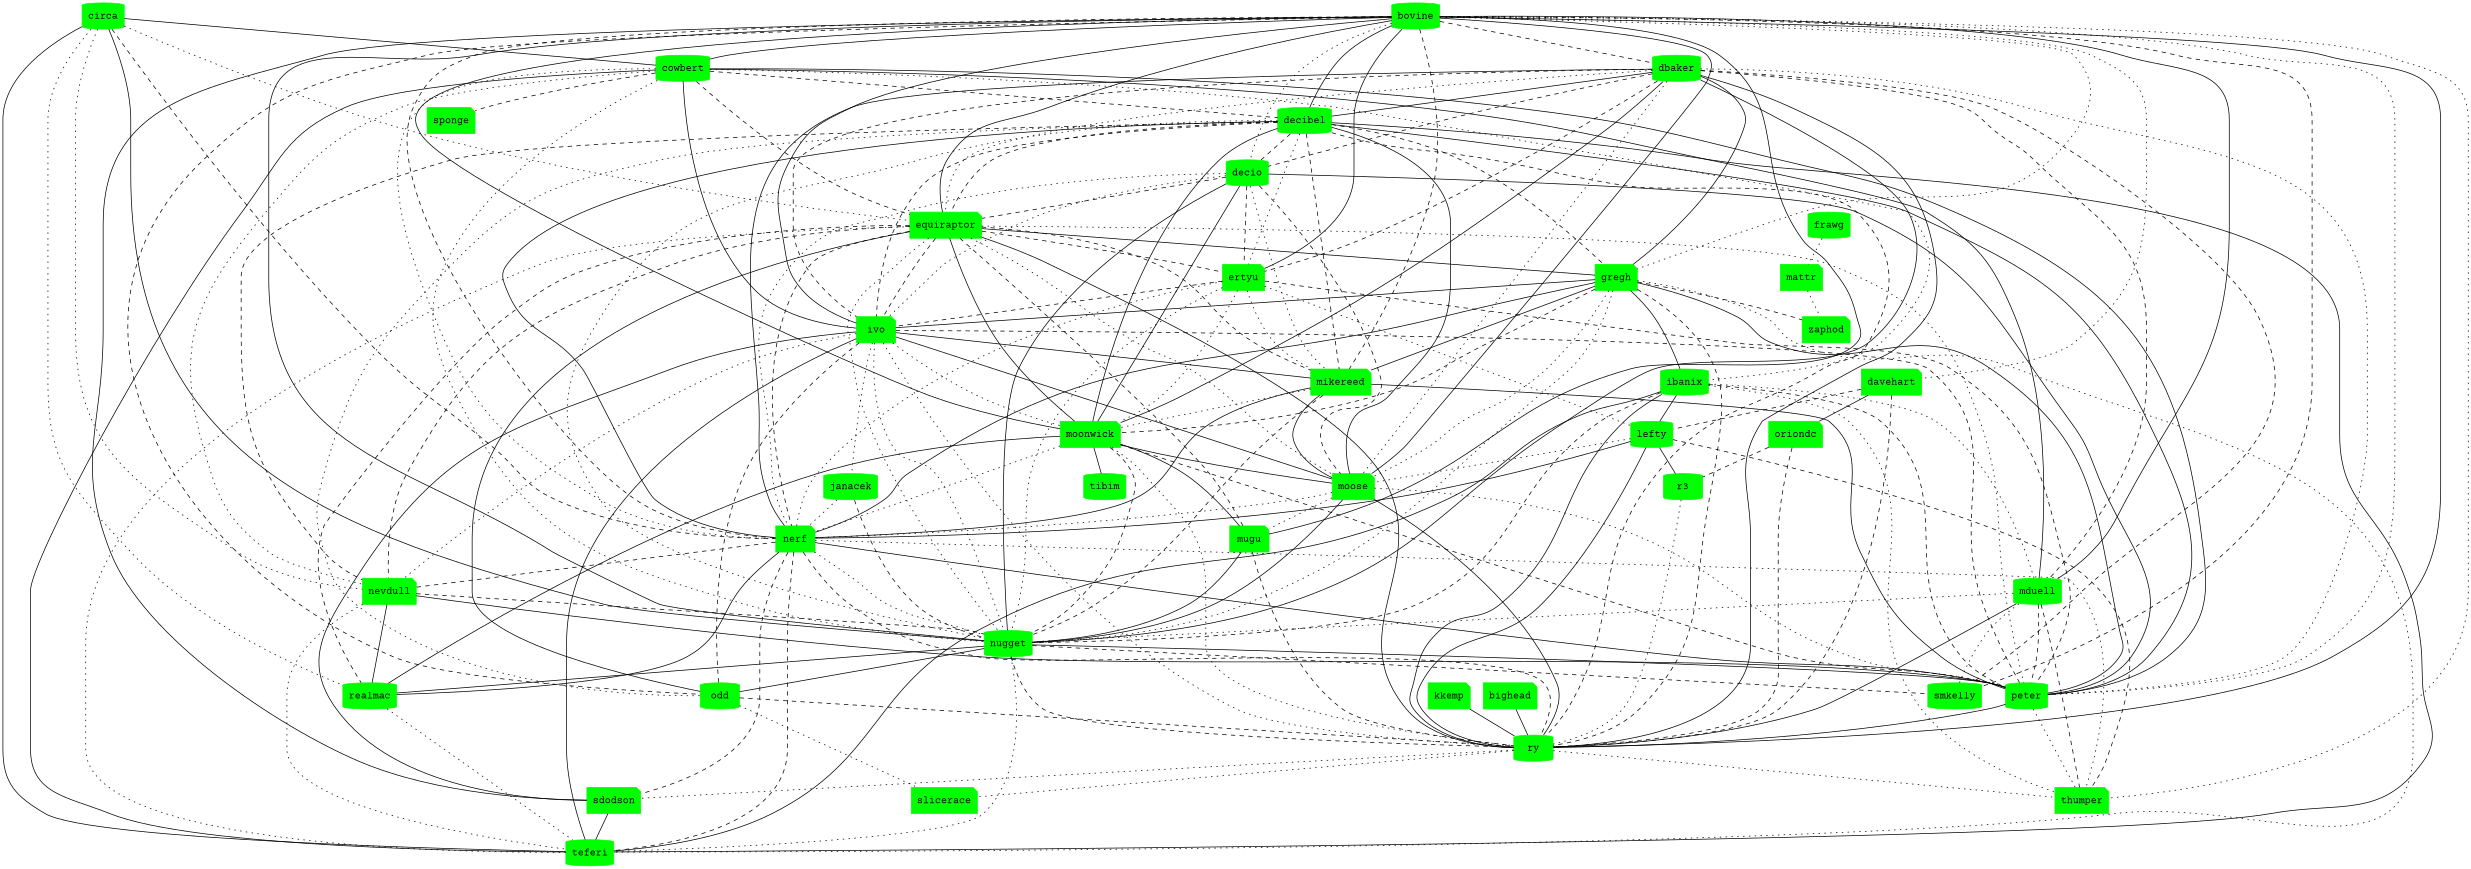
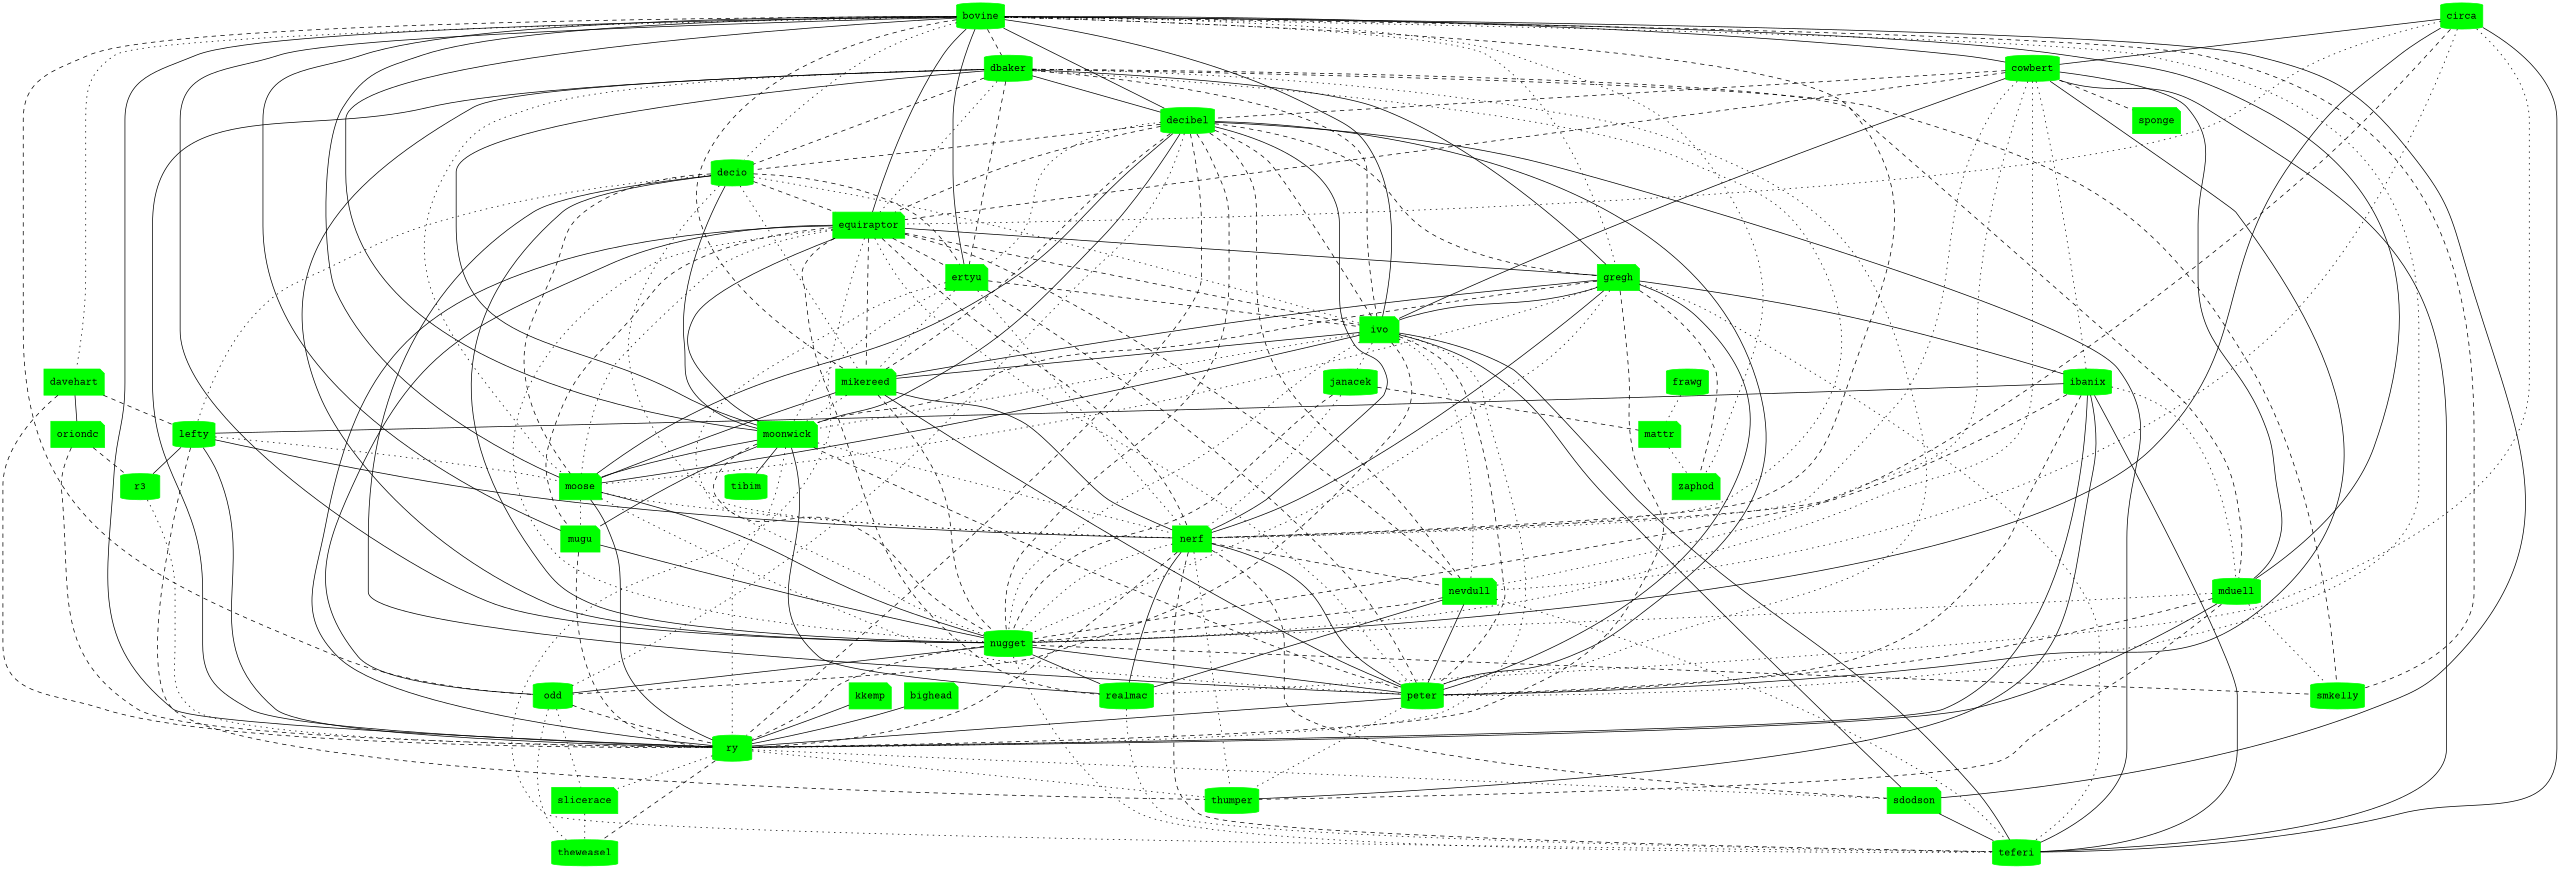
  graph {
    fontname="Courier Prime"
    node [color=green fontname="Courier Prime" shape=cylinder style=filled]
    edge [fontname="Courier Prime" style=solid]
    bighead [shape=note]
    ry
    sdodson [shape=note]
-   thumper [shape=note]
+   thumper
    slicerace [shape=note]
+   theweasel
    bovine
    cowbert
    davehart [shape=note]
    dbaker
    decibel
    decio
    equiraptor [shape=note]
    ertyu [shape=note]
    gregh [shape=note]
    ivo [shape=note]
    mduell
    mikereed [shape=note]
    moonwick [shape=note]
    moose [shape=note]
    mugu [shape=note]
    nerf [shape=note]
    nugget
    odd
    peter
    smkelly
    nevdull [shape=note]
    teferi
    ibanix
    sponge [shape=note]
    lefty
    oriondc [shape=note]
    realmac
    zaphod [shape=note]
    janacek
    tibim
    circa
    r3
    mattr [shape=note]
    frawg
    kkemp [shape=note]
    bighead -- ry
    ry -- sdodson [style=dotted]
    ry -- thumper [style=dotted]
    ry -- slicerace [style=dotted]
+   ry -- theweasel [style=dashed]
    sdodson -- teferi
+   slicerace -- theweasel [style=dotted]
    bovine -- ry
    bovine -- sdodson
-   bovine -- thumper [style=dotted]
+   bovine -- zaphod [style=dotted]
    bovine -- cowbert
    bovine -- davehart [style=dotted]
    bovine -- dbaker [style=dashed]
    bovine -- decibel
    bovine -- decio [style=dotted]
    bovine -- equiraptor
    bovine -- ertyu
    bovine -- gregh [style=dotted]
    bovine -- ivo
    bovine -- mduell
    bovine -- mikereed [style=dashed]
    bovine -- moonwick
    bovine -- moose
    bovine -- mugu
    bovine -- nerf [style=dashed]
    bovine -- nugget
    bovine -- odd [style=dashed]
    bovine -- peter [style=dotted]
    bovine -- smkelly [style=dashed]
    cowbert -- decibel [style=dashed]
    cowbert -- equiraptor [style=dashed]
    cowbert -- ivo
    cowbert -- mduell
    cowbert -- nerf [style=dotted]
    cowbert -- nugget [style=dotted]
    cowbert -- peter
    cowbert -- nevdull [style=dotted]
    cowbert -- teferi
    cowbert -- ibanix [style=dotted]
    cowbert -- sponge [style=dashed]
    davehart -- ry [style=dashed]
    davehart -- lefty [style=dashed]
    davehart -- oriondc
    dbaker -- ry
    dbaker -- decibel
    dbaker -- decio [style=dashed]
    dbaker -- equiraptor [style=dotted]
    dbaker -- ertyu [style=dashed]
    dbaker -- gregh
    dbaker -- ivo [style=dashed]
    dbaker -- mduell [style=dashed]
    dbaker -- moonwick
    dbaker -- moose [style=dotted]
-   dbaker -- nerf
+   dbaker -- nerf [style=dotted]
    dbaker -- nugget
    dbaker -- peter [style=dotted]
    dbaker -- smkelly [style=dashed]
    decibel -- ry [style=dashed]
    decibel -- decio [style=dashed]
    decibel -- equiraptor [style=dashed]
    decibel -- ertyu [style=dotted]
    decibel -- gregh [style=dashed]
    decibel -- ivo [style=dashed]
    decibel -- mikereed [style=dashed]
    decibel -- moonwick
    decibel -- moose
    decibel -- nerf
-   decibel -- nugget [style=dotted]
+   decibel -- nugget [style=dashed]
    decibel -- odd [style=dotted]
    decibel -- peter
    decibel -- nevdull [style=dashed]
    decibel -- teferi
    decio -- equiraptor [style=dashed]
    decio -- ertyu [style=dashed]
    decio -- ivo [style=dotted]
    decio -- mikereed [style=dotted]
    decio -- moonwick
    decio -- moose [style=dashed]
    decio -- nerf [style=dotted]
    decio -- nugget
    decio -- peter
    equiraptor -- ry
    equiraptor -- ertyu [style=dashed]
    equiraptor -- gregh
    equiraptor -- ivo [style=dashed]
    equiraptor -- mikereed [style=dashed]
    equiraptor -- moonwick
    equiraptor -- moose [style=dotted]
    equiraptor -- mugu [style=dashed]
    equiraptor -- nerf [style=dashed]
    equiraptor -- nugget [style=dotted]
    equiraptor -- odd
    equiraptor -- peter [style=dotted]
    equiraptor -- nevdull [style=dashed]
    equiraptor -- teferi [style=dotted]
    equiraptor -- realmac [style=dashed]
    ertyu -- ivo [style=dashed]
    ertyu -- mikereed [style=dotted]
    ertyu -- moonwick [style=dotted]
    ertyu -- nerf [style=dotted]
    ertyu -- nugget [style=dotted]
    ertyu -- peter [style=dashed]
-   ertyu -- lefty [style=dotted]
+   decio -- lefty [style=dotted]
    gregh -- ry [style=dashed]
    gregh -- ivo
    gregh -- mikereed
    gregh -- moonwick [style=dashed]
    gregh -- moose [style=dotted]
    gregh -- nerf
    gregh -- nugget [style=dotted]
    gregh -- peter
    gregh -- teferi [style=dotted]
    gregh -- ibanix
    gregh -- zaphod [style=dashed]
    ivo -- ry [style=dotted]
    ivo -- sdodson
    ivo -- mikereed
    ivo -- moonwick [style=dotted]
    ivo -- moose
    ivo -- nugget [style=dotted]
    ivo -- odd [style=dashed]
    ivo -- peter [style=dashed]
    ivo -- nevdull [style=dotted]
    ivo -- teferi
    ivo -- janacek [style=dotted]
    mduell -- ry
    mduell -- thumper [style=dashed]
    mduell -- nugget [style=dotted]
    mduell -- peter [style=dashed]
    mduell -- smkelly [style=dotted]
    mikereed -- moonwick [style=dotted]
    mikereed -- moose
    mikereed -- nerf
    mikereed -- nugget [style=dashed]
    mikereed -- peter
    moonwick -- ry [style=dotted]
    moonwick -- moose
    moonwick -- mugu
    moonwick -- nerf [style=dotted]
    moonwick -- nugget [style=dashed]
    moonwick -- peter [style=dashed]
    moonwick -- realmac
    moonwick -- tibim
    moose -- ry
    moose -- mugu [style=dotted]
    moose -- nerf [style=dotted]
    moose -- nugget
    moose -- peter [style=dotted]
    mugu -- ry [style=dashed]
    mugu -- nugget
    nerf -- ry [style=dashed]
    nerf -- sdodson [style=dashed]
    nerf -- thumper [style=dotted]
    nerf -- nugget [style=dotted]
    nerf -- peter
    nerf -- nevdull [style=dashed]
    nerf -- teferi [style=dashed]
    nerf -- realmac
    nugget -- ry [style=dashed]
    nugget -- odd
    nugget -- peter
    nugget -- smkelly [style=dashed]
    nugget -- teferi [style=dotted]
    nugget -- realmac
    odd -- ry [style=dashed]
    odd -- slicerace [style=dotted]
+   odd -- theweasel [style=dotted]
    peter -- ry
    peter -- thumper [style=dotted]
    nevdull -- nugget [style=dashed]
    nevdull -- peter
    nevdull -- teferi [style=dotted]
    nevdull -- realmac
    ibanix -- ry
-   ibanix -- thumper [style=dotted]
+   ibanix -- thumper
    ibanix -- mduell [style=dotted]
    ibanix -- nugget [style=dashed]
    ibanix -- peter [style=dashed]
    ibanix -- teferi
    ibanix -- lefty
    lefty -- ry
    lefty -- thumper [style=dashed]
    lefty -- moose [style=dotted]
    lefty -- nerf
    lefty -- r3
    oriondc -- ry [style=dashed]
    oriondc -- r3 [style=dashed]
    realmac -- teferi [style=dotted]
    janacek -- nerf [style=dotted]
    janacek -- nugget [style=dashed]
+   janacek -- mattr [style=dashed]
    circa -- cowbert
    circa -- equiraptor [style=dotted]
    circa -- nerf [style=dashed]
    circa -- nugget
    circa -- nevdull [style=dotted]
    circa -- teferi
    circa -- realmac [style=dotted]
    r3 -- ry [style=dotted]
    mattr -- zaphod [style=dotted]
    frawg -- mattr [style=dotted]
    kkemp -- ry
  }
